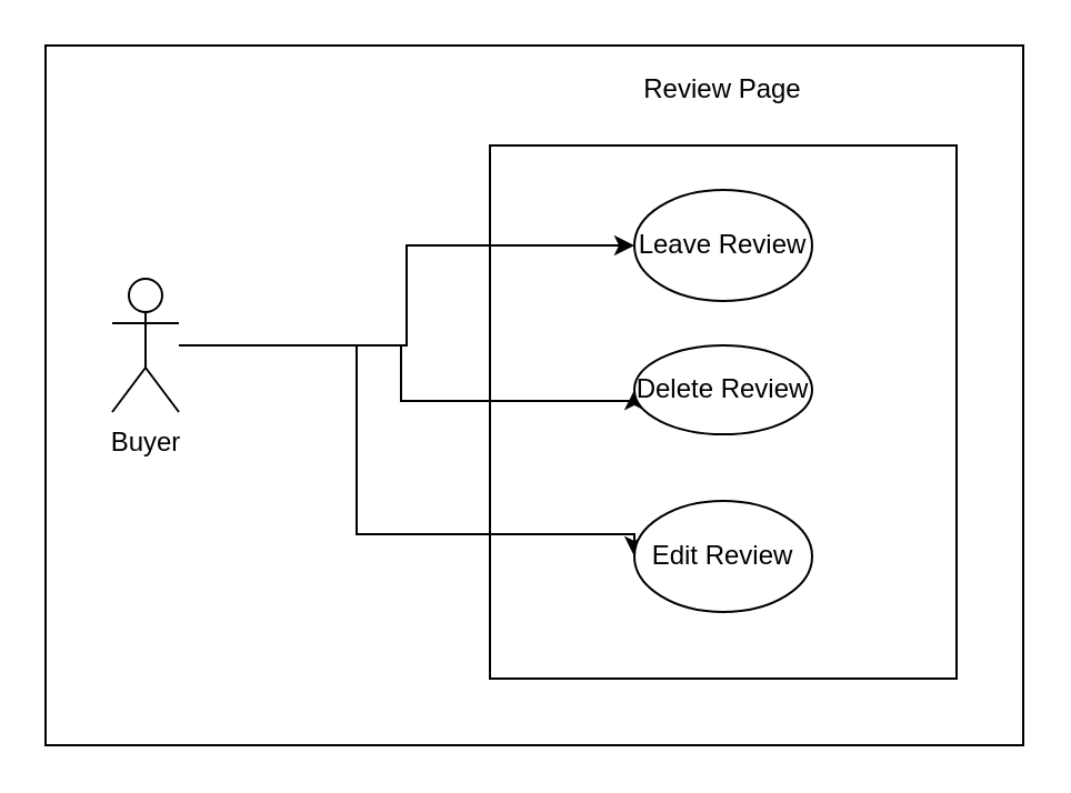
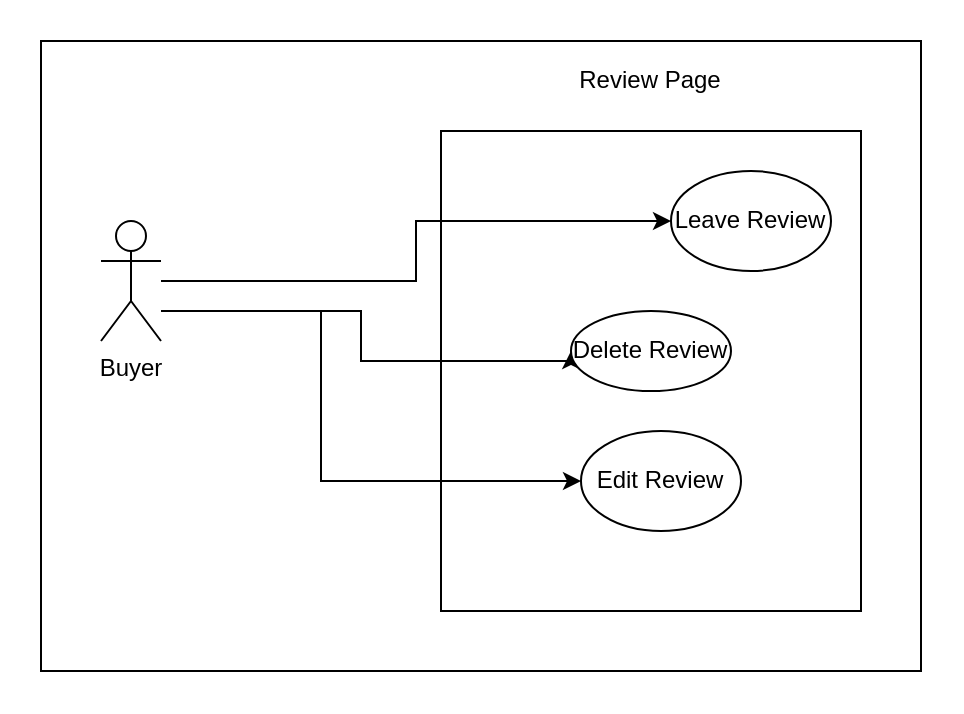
  <mxCell id="0" />
  <mxCell id="1" parent="0" />
  <mxCell id="2" value="" style="rounded=0;whiteSpace=wrap;html=1;" vertex="1" parent="1"><mxGeometry x="20" y="20" width="440" height="315" as="geometry" /></mxCell>
  <mxCell id="3" value="" style="rounded=0;whiteSpace=wrap;html=1;" parent="1" vertex="1"><mxGeometry x="220" y="65" width="210" height="240" as="geometry" /></mxCell>
  <mxCell id="4" value="Review Page" style="text;html=1;align=center;verticalAlign=middle;whiteSpace=wrap;rounded=0;" parent="1" vertex="1"><mxGeometry x="275" y="25" width="100" height="30" as="geometry" /></mxCell>
  <mxCell id="5" style="edgeStyle=orthogonalEdgeStyle;rounded=0;orthogonalLoop=1;jettySize=auto;html=1;entryX=0;entryY=0.5;entryDx=0;entryDy=0;" parent="1" source="8" target="9" edge="1"><mxGeometry relative="1" as="geometry" /></mxCell>
  <mxCell id="6" style="edgeStyle=orthogonalEdgeStyle;rounded=0;orthogonalLoop=1;jettySize=auto;html=1;entryX=0;entryY=0.5;entryDx=0;entryDy=0;" parent="1" source="8" target="11" edge="1"><mxGeometry relative="1" as="geometry"><Array as="points"><mxPoint x="180" y="155" /><mxPoint x="180" y="180" /></Array></mxGeometry></mxCell>
  <mxCell id="7" style="edgeStyle=orthogonalEdgeStyle;rounded=0;orthogonalLoop=1;jettySize=auto;html=1;entryX=0;entryY=0.5;entryDx=0;entryDy=0;" parent="1" source="8" target="10" edge="1"><mxGeometry relative="1" as="geometry"><Array as="points"><mxPoint x="160" y="155" /><mxPoint x="160" y="240" /></Array></mxGeometry></mxCell>
- <mxCell id="8" value="Buyer" style="shape=umlActor;verticalLabelPosition=bottom;verticalAlign=top;html=1;outlineConnect=0;" parent="1" vertex="1"><mxGeometry x="50" y="125" width="30" height="60" as="geometry" /></mxCell>
- <mxCell id="9" value="Leave Review" style="ellipse;whiteSpace=wrap;html=1;" parent="1" vertex="1"><mxGeometry x="285" y="85" width="80" height="50" as="geometry" /></mxCell>
- <mxCell id="10" value="Edit Review" style="ellipse;whiteSpace=wrap;html=1;" parent="1" vertex="1"><mxGeometry x="285" y="225" width="80" height="50" as="geometry" /></mxCell>
+ <mxCell id="8" value="Buyer" style="shape=umlActor;verticalLabelPosition=bottom;verticalAlign=top;html=1;outlineConnect=0;" parent="1" vertex="1"><mxGeometry x="50" y="110" width="30" height="60" as="geometry" /></mxCell>
+ <mxCell id="9" value="Leave Review" style="ellipse;whiteSpace=wrap;html=1;" parent="1" vertex="1"><mxGeometry x="335" y="85" width="80" height="50" as="geometry" /></mxCell>
+ <mxCell id="10" value="Edit Review" style="ellipse;whiteSpace=wrap;html=1;" parent="1" vertex="1"><mxGeometry x="290" y="215" width="80" height="50" as="geometry" /></mxCell>
  <mxCell id="11" value="Delete Review" style="ellipse;whiteSpace=wrap;html=1;" parent="1" vertex="1"><mxGeometry x="285" y="155" width="80" height="40" as="geometry" /></mxCell>
